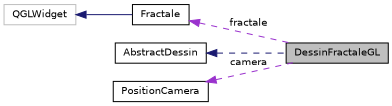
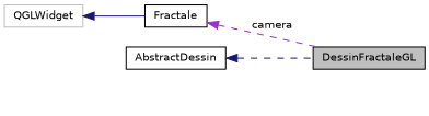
  digraph {
    rankdir=LR
    node [color=black fillcolor=white fontname=Helvetica fontsize=10 shape=record style=filled]
    edge [color=midnightblue dir=back fontname=Helvetica fontsize=10 labelfontname=Helvetica labelfontsize=10 style=dashed]
    n1 [fillcolor=grey75 fontcolor=black height=0.2 label=DessinFractaleGL width=0.4]
    n2 [color=grey75 height=0.2 label=QGLWidget width=0.4]
    n3 [height=0.2 label=Fractale width=0.4]
    n4 [height=0.2 label=AbstractDessin width=0.4]
-   n5 [height=0.2 label=PositionCamera width=0.4]
    n2 -> n3 [style=solid]
-   n3 -> n1 [color=darkorchid3 label=" fractale"]
+   n3 -> n1 [color=darkorchid3 label=" camera"]
    n4 -> n1
-   n5 -> n1 [color=darkorchid3 label=" camera"]
  }
